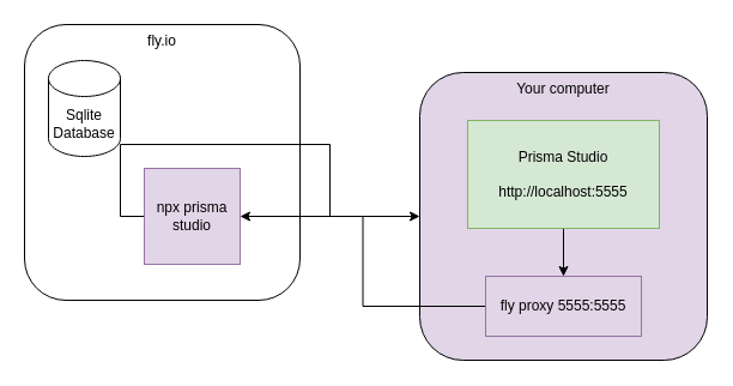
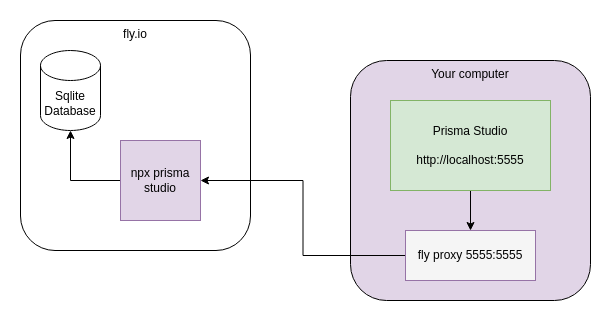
  <mxCell id="0" />
  <mxCell id="1" parent="0" />
  <mxCell id="2" value="fly.io" style="whiteSpace=wrap;html=1;aspect=fixed;rounded=1;verticalAlign=top;" vertex="1" parent="1"><mxGeometry x="20" y="20" width="230" height="230" as="geometry" /></mxCell>
  <mxCell id="3" value="Your computer&lt;div&gt;&lt;br&gt;&lt;/div&gt;" style="whiteSpace=wrap;html=1;aspect=fixed;verticalAlign=top;rounded=1;fillColor=#e1d5e7;" vertex="1" parent="1"><mxGeometry x="350" y="60" width="240" height="240" as="geometry" /></mxCell>
  <mxCell id="4" style="edgeStyle=orthogonalEdgeStyle;rounded=0;orthogonalLoop=1;jettySize=auto;html=1;entryX=1;entryY=0.5;entryDx=0;entryDy=0;" edge="1" parent="1" source="5" target="7"><mxGeometry relative="1" as="geometry" /></mxCell>
- <mxCell id="5" value="fly proxy 5555:5555" style="rounded=0;whiteSpace=wrap;html=1;fillColor=#e1d5e7;strokeColor=#9673a6;verticalAlign=middle;" vertex="1" parent="1"><mxGeometry x="405" y="230" width="130" height="50" as="geometry" /></mxCell>
- <mxCell id="6" style="edgeStyle=orthogonalEdgeStyle;rounded=0;orthogonalLoop=1;jettySize=auto;html=1;exitX=0;exitY=0.5;exitDx=0;exitDy=0;" edge="1" parent="1" source="7" target="3"><mxGeometry relative="1" as="geometry" /></mxCell>
+ <mxCell id="5" value="fly proxy 5555:5555" style="rounded=0;whiteSpace=wrap;html=1;fillColor=#f5f5f5;strokeColor=#9673a6;verticalAlign=middle;" vertex="1" parent="1"><mxGeometry x="405" y="230" width="130" height="50" as="geometry" /></mxCell>
+ <mxCell id="6" style="edgeStyle=orthogonalEdgeStyle;rounded=0;orthogonalLoop=1;jettySize=auto;html=1;exitX=0;exitY=0.5;exitDx=0;exitDy=0;" edge="1" parent="1" source="7" target="10"><mxGeometry relative="1" as="geometry" /></mxCell>
  <mxCell id="7" value="npx prisma studio" style="whiteSpace=wrap;html=1;aspect=fixed;fillColor=#e1d5e7;strokeColor=#9673a6;" vertex="1" parent="1"><mxGeometry x="120" y="140" width="80" height="80" as="geometry" /></mxCell>
  <mxCell id="8" style="edgeStyle=orthogonalEdgeStyle;rounded=0;orthogonalLoop=1;jettySize=auto;html=1;exitX=0.5;exitY=1;exitDx=0;exitDy=0;entryX=0.5;entryY=0;entryDx=0;entryDy=0;" edge="1" parent="1" source="9" target="5"><mxGeometry relative="1" as="geometry" /></mxCell>
  <mxCell id="9" value="Prisma Studio&lt;br&gt;&lt;br&gt;http://localhost:5555" style="rounded=0;whiteSpace=wrap;html=1;fillColor=#d5e8d4;strokeColor=#82b366;" vertex="1" parent="1"><mxGeometry x="390" y="100" width="160" height="90" as="geometry" /></mxCell>
  <mxCell id="10" value="Sqlite&lt;div&gt;Database&lt;/div&gt;" style="shape=cylinder3;whiteSpace=wrap;html=1;boundedLbl=1;backgroundOutline=1;size=15;" vertex="1" parent="1"><mxGeometry x="40" y="50" width="60" height="80" as="geometry" /></mxCell>
